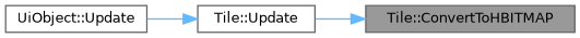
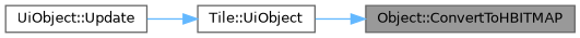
  digraph {
    rankdir=RL
    node [color=grey40 fillcolor=white fontname=Helvetica fontsize=10 shape=box style=filled]
    edge [color=steelblue1 dir=back fontname=Helvetica fontsize=10 labelfontname=Helvetica labelfontsize=10 style=solid]
-   n1 [color=gray40 fillcolor=grey60 fontcolor=black height=0.2 label="Tile::ConvertToHBITMAP" width=0.4]
-   n2 [height=0.2 label="Tile::Update" width=0.4]
+   n1 [color=gray40 fillcolor=grey60 fontcolor=black height=0.2 label="Object::ConvertToHBITMAP" width=0.4]
+   n2 [height=0.2 label="Tile::UiObject" width=0.4]
    n3 [height=0.2 label="UiObject::Update" width=0.4]
    n1 -> n2
    n2 -> n3
  }
